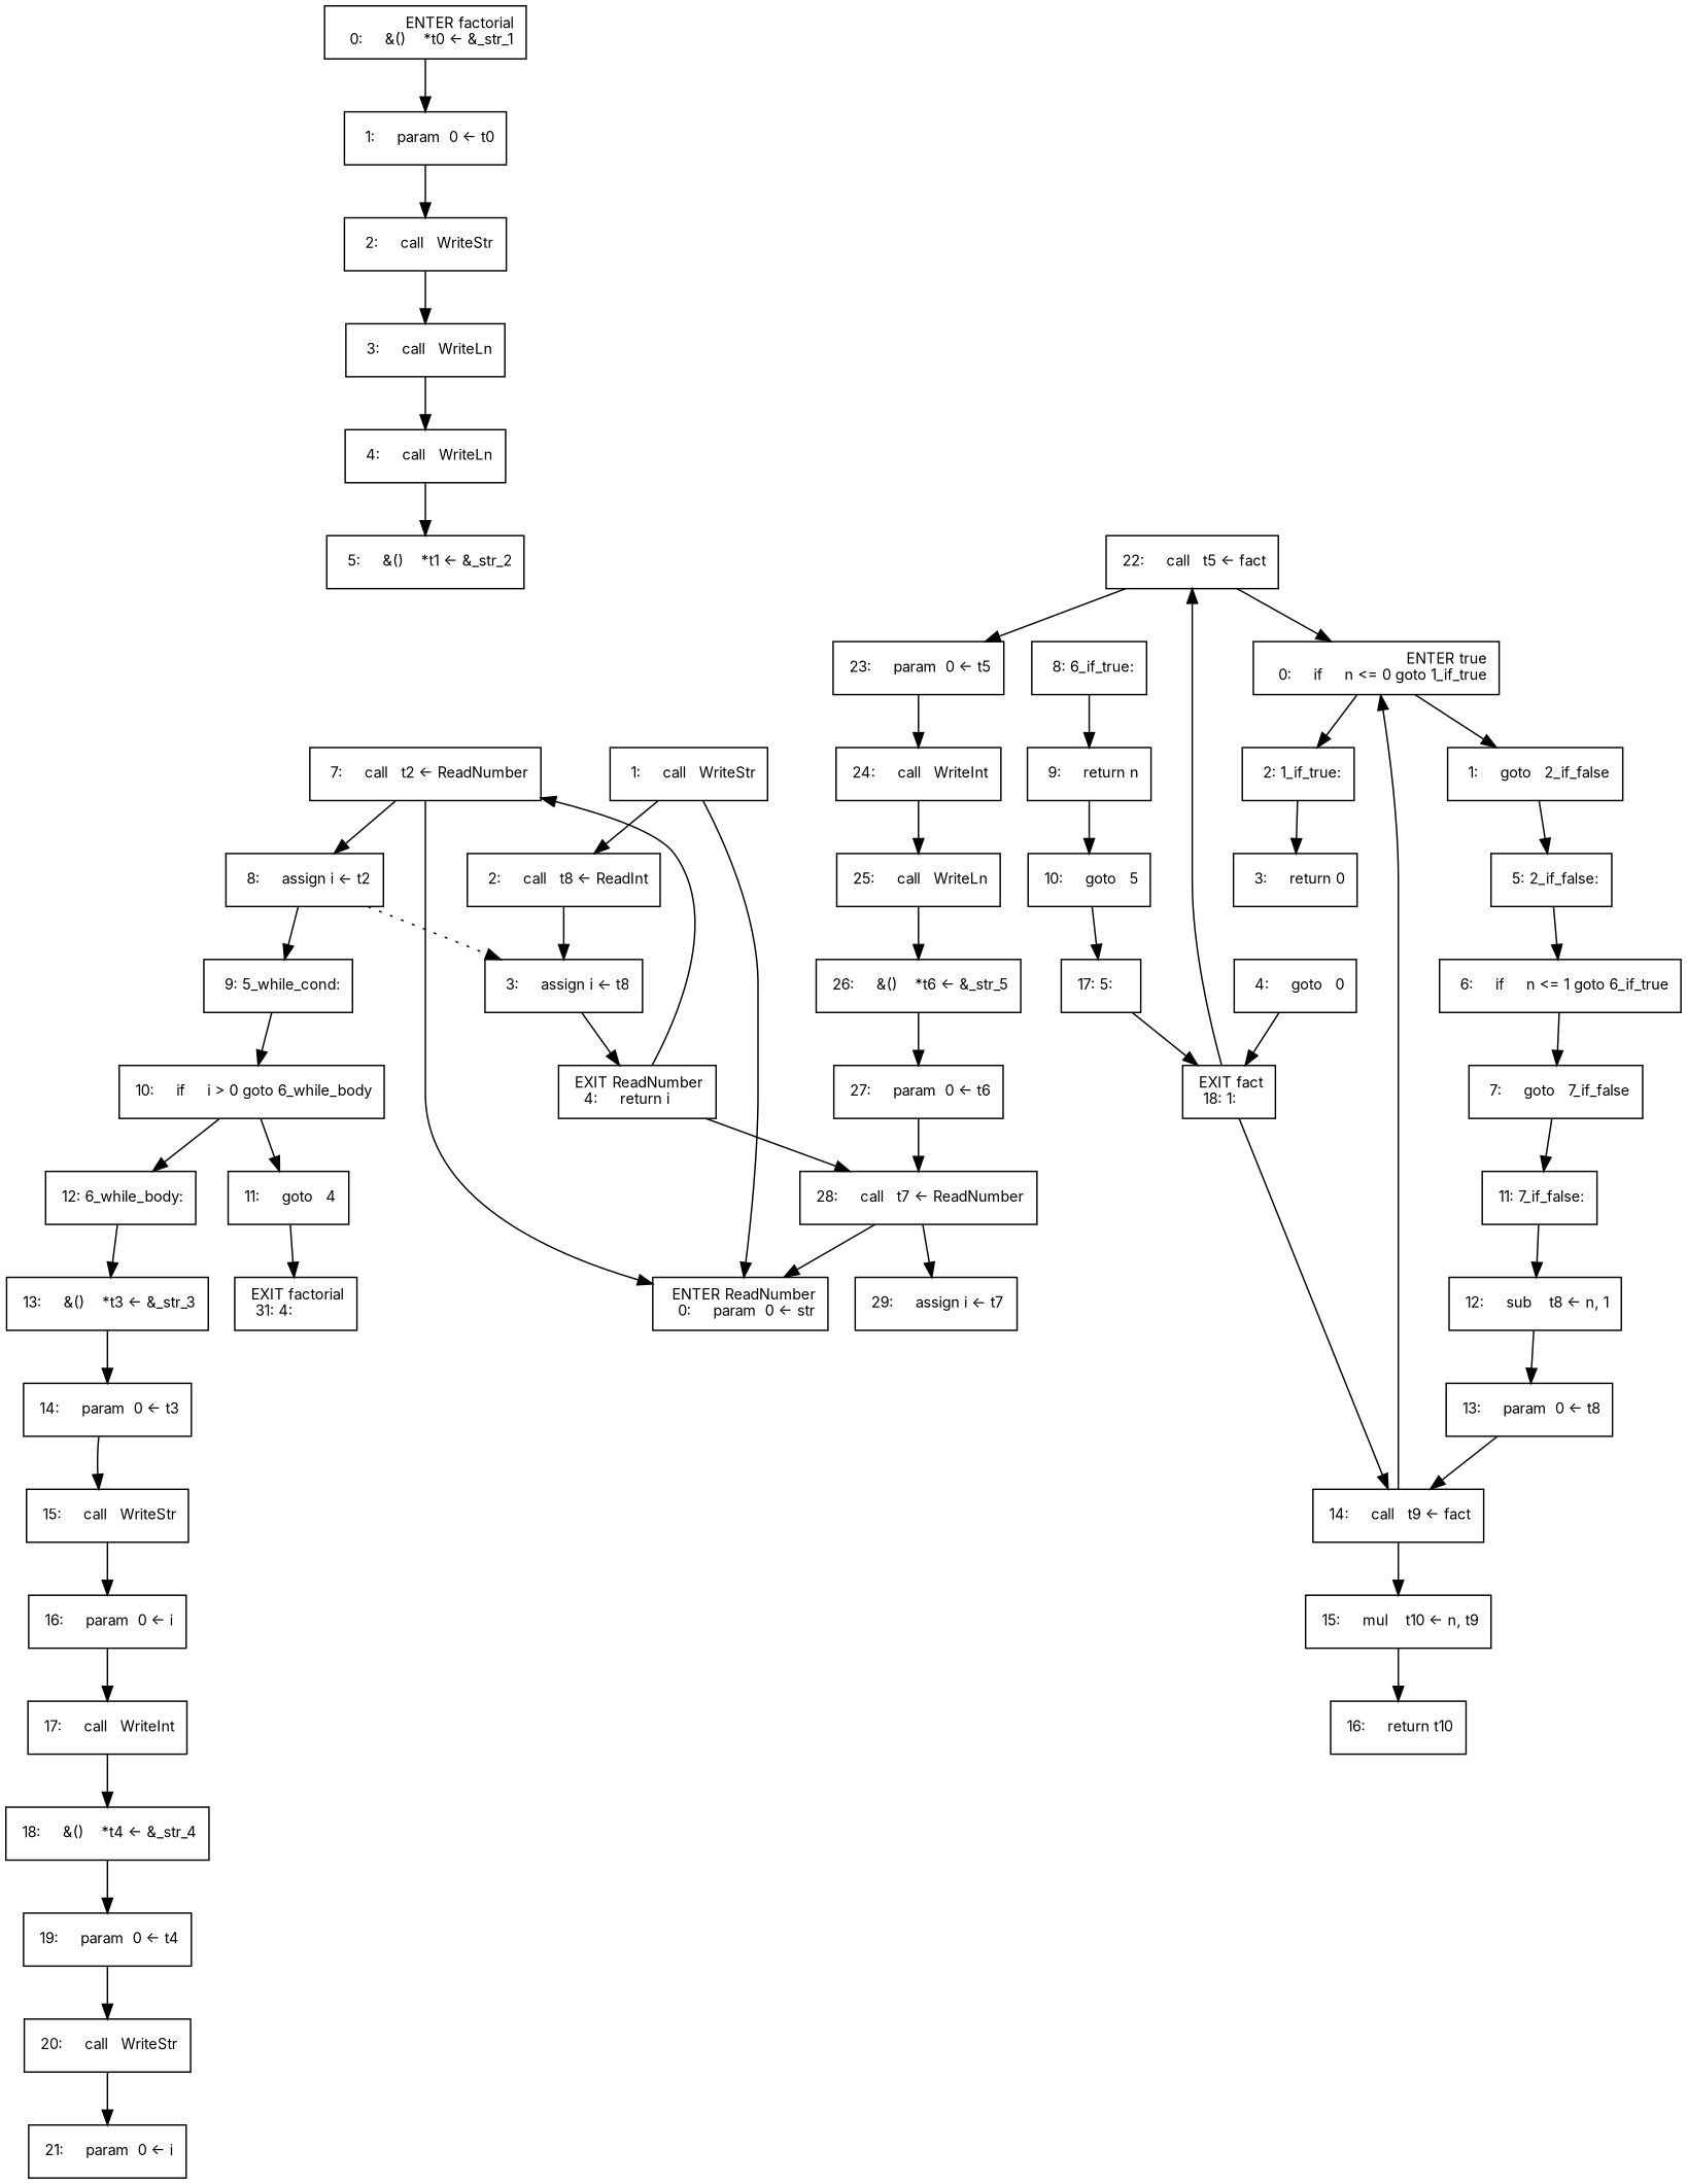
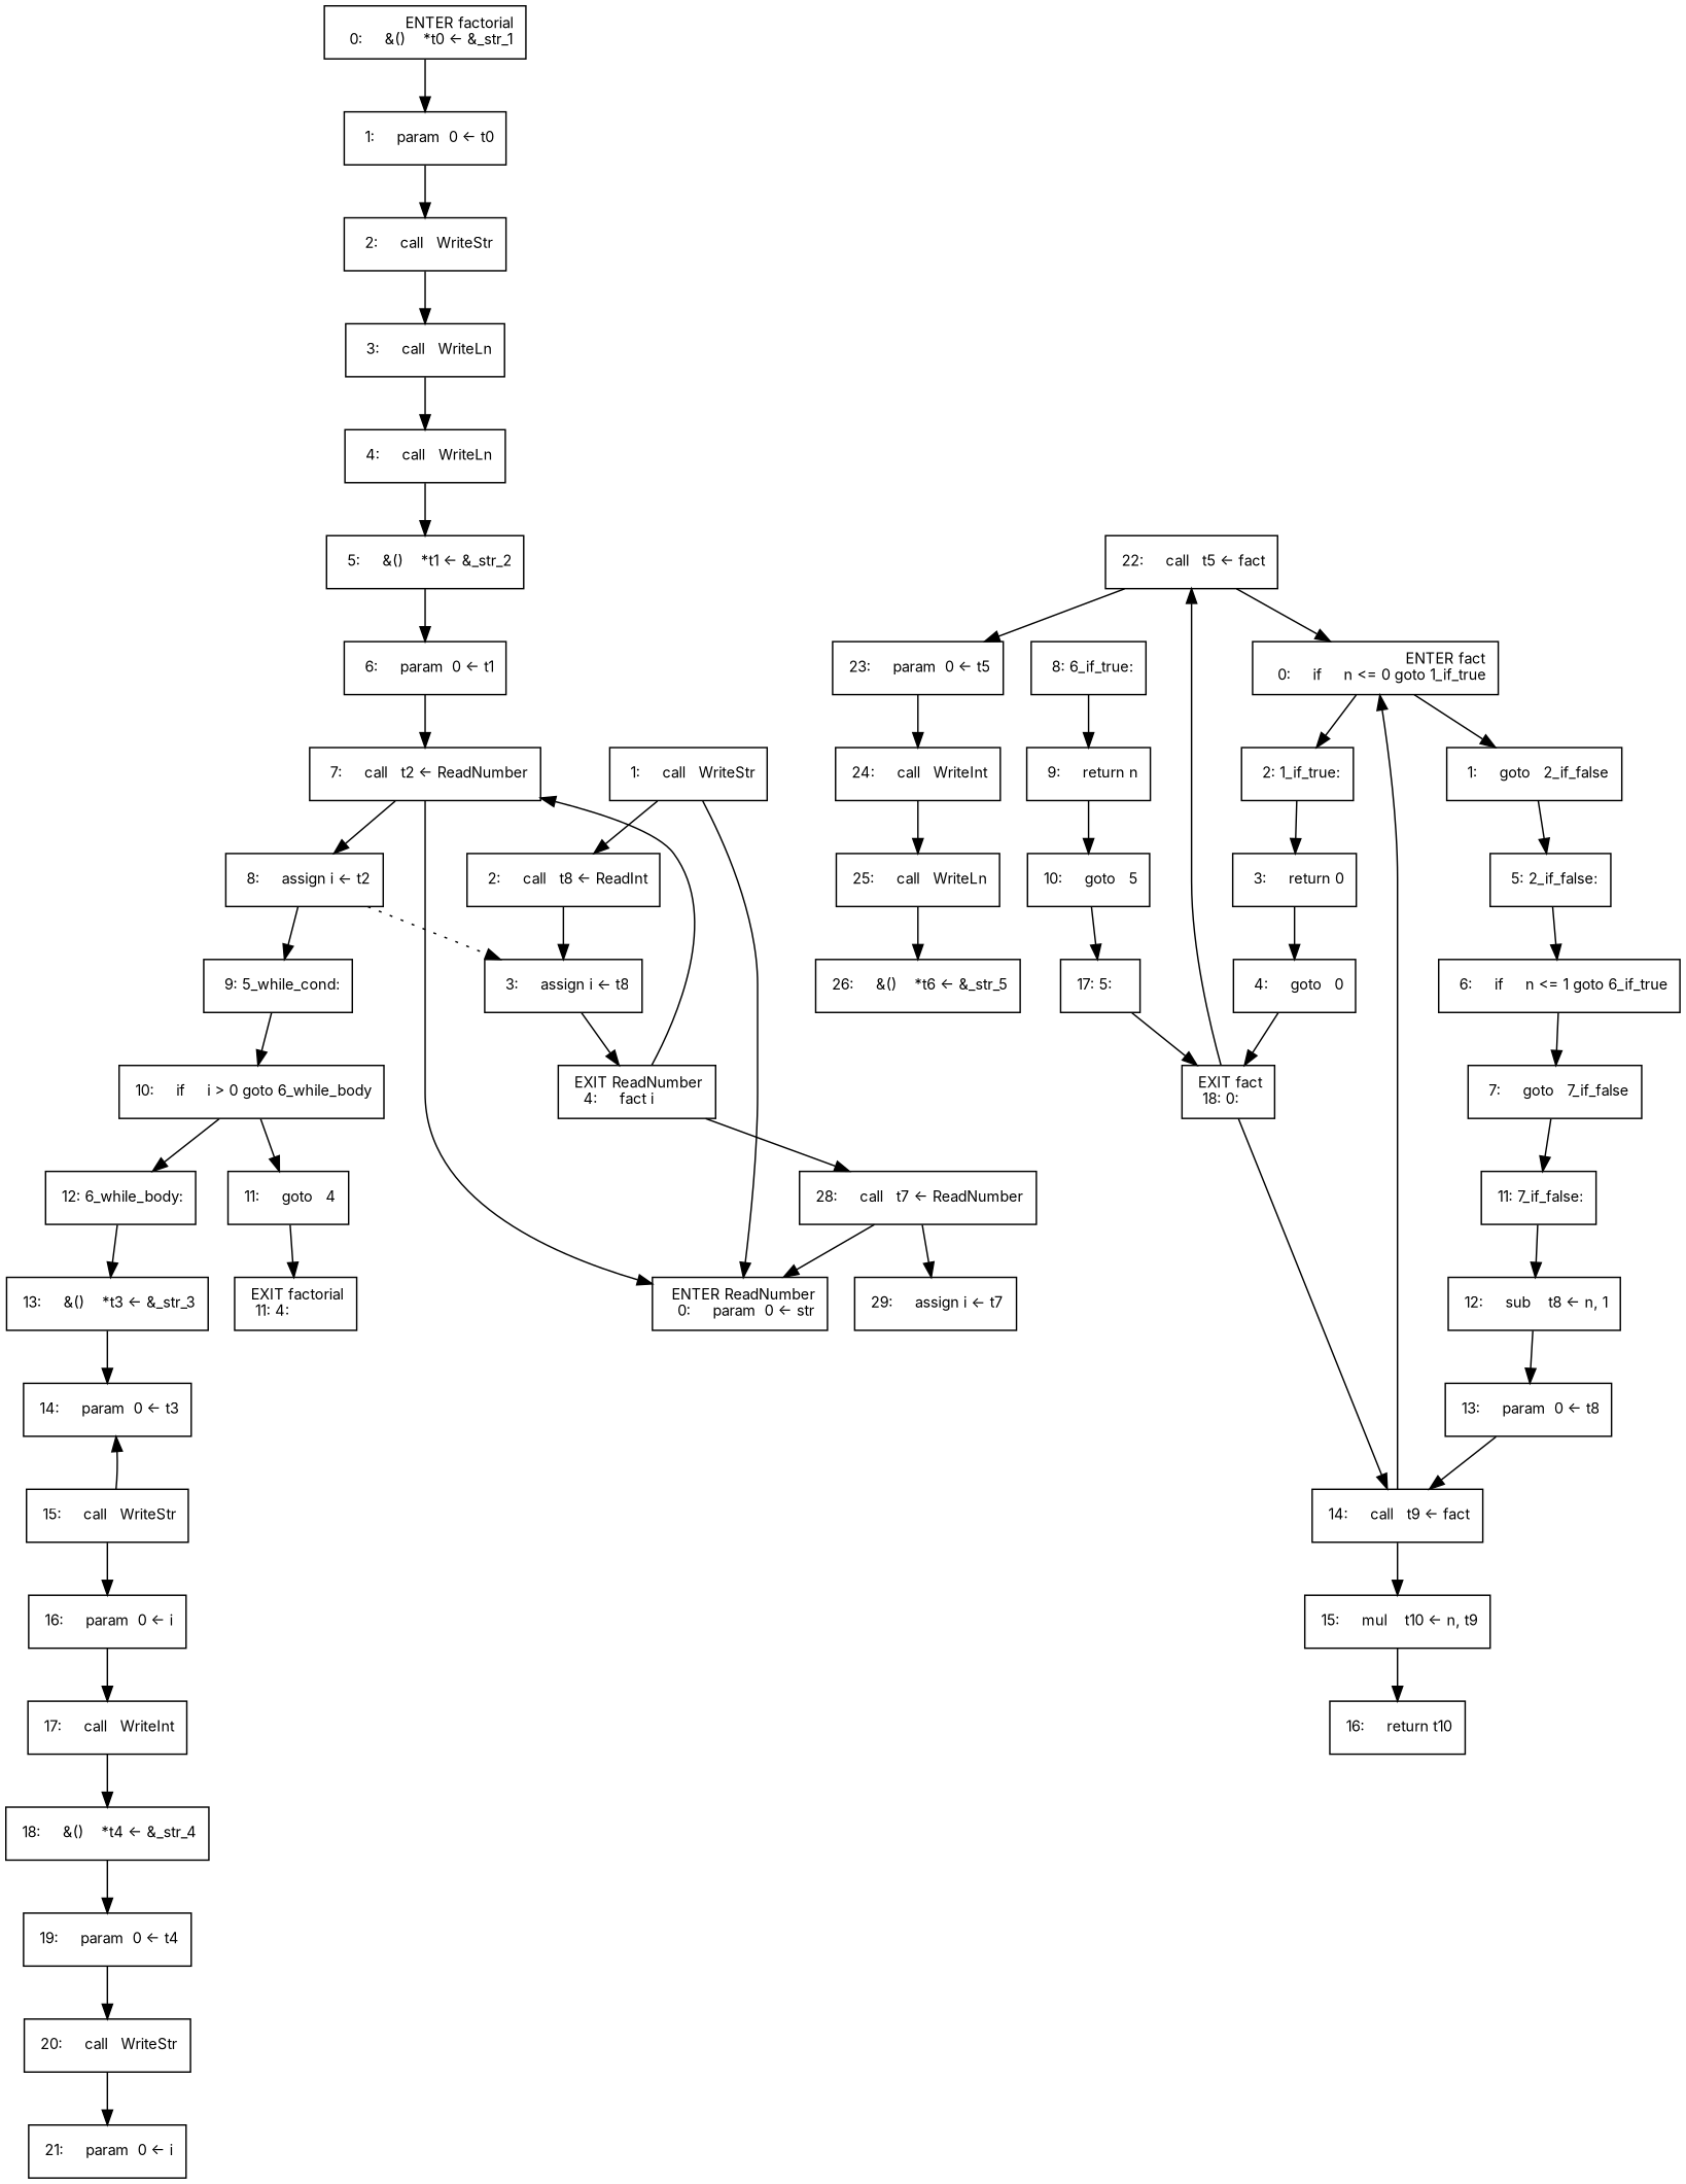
  digraph {
    fontname=Inter
    fontsize=10
    node [fontname=Inter fontsize=10 shape=box]
    edge [fontname=Inter fontsize=10]
    n1 [label=" ENTER factorial\r   0:     &()    *t0 <- &_str_1\l"]
    n2 [label="  1:     param  0 <- t0\l"]
    n3 [label="  2:     call   WriteStr\l"]
    n4 [label="  3:     call   WriteLn\l"]
    n5 [label="  4:     call   WriteLn\l"]
    n6 [label="  5:     &()    *t1 <- &_str_2\l"]
+   n7 [label="  6:     param  0 <- t1\l"]
    n8 [label="  7:     call   t2 <- ReadNumber\l"]
    n9 [label="  8:     assign i <- t2\l"]
    n10 [label=" ENTER ReadNumber\r   0:     param  0 <- str\l"]
    n11 [label="  9: 5_while_cond:\l"]
    n12 [label="  3:     assign i <- t8\l"]
    n13 [label=" 10:     if     i > 0 goto 6_while_body\l"]
-   n14 [label=" EXIT ReadNumber\r   4:     return i\l"]
+   n14 [label=" EXIT ReadNumber\r   4:     fact i\l"]
    n15 [label="  1:     call   WriteStr\l"]
    n16 [label="  2:     call   t8 <- ReadInt\l"]
    n17 [label=" 12: 6_while_body:\l"]
    n18 [label=" 11:     goto   4\l"]
    n19 [label=" 28:     call   t7 <- ReadNumber\l"]
    n20 [label=" 13:     &()    *t3 <- &_str_3\l"]
-   n21 [label=" EXIT factorial\r  31: 4:\l"]
+   n21 [label=" EXIT factorial\r  11: 4:\l"]
    n22 [label=" 14:     param  0 <- t3\l"]
    n23 [label=" 15:     call   WriteStr\l"]
    n24 [label=" 16:     param  0 <- i\l"]
    n25 [label=" 17:     call   WriteInt\l"]
    n26 [label=" 18:     &()    *t4 <- &_str_4\l"]
    n27 [label=" 19:     param  0 <- t4\l"]
    n28 [label=" 20:     call   WriteStr\l"]
    n29 [label=" 21:     param  0 <- i\l"]
    n30 [label=" 22:     call   t5 <- fact\l"]
    n31 [label=" 23:     param  0 <- t5\l"]
-   n32 [label=" ENTER true\r   0:     if     n <= 0 goto 1_if_true\l"]
+   n32 [label=" ENTER fact\r   0:     if     n <= 0 goto 1_if_true\l"]
    n33 [label=" 24:     call   WriteInt\l"]
    n34 [label="  2: 1_if_true:\l"]
    n35 [label="  1:     goto   2_if_false\l"]
    n36 [label=" 25:     call   WriteLn\l"]
    n37 [label="  3:     return 0\l"]
    n38 [label="  5: 2_if_false:\l"]
    n39 [label=" 26:     &()    *t6 <- &_str_5\l"]
-   n40 [label=" 27:     param  0 <- t6\l"]
    n41 [label=" 29:     assign i <- t7\l"]
    n42 [label="  4:     goto   0\l"]
    n43 [label="  6:     if     n <= 1 goto 6_if_true\l"]
    n44 [label="  7:     goto   7_if_false\l"]
-   n45 [label=" EXIT fact\r  18: 1:\l"]
+   n45 [label=" EXIT fact\r  18: 0:\l"]
    n46 [label=" 14:     call   t9 <- fact\l"]
    n47 [label=" 15:     mul    t10 <- n, t9\l"]
    n48 [label="  8: 6_if_true:\l"]
    n49 [label="  9:     return n\l"]
    n50 [label=" 11: 7_if_false:\l"]
    n51 [label=" 10:     goto   5\l"]
    n52 [label=" 12:     sub    t8 <- n, 1\l"]
    n53 [label=" 13:     param  0 <- t8\l"]
    n54 [label=" 17: 5:\l"]
    n55 [label=" 16:     return t10\l"]
    n1 -> n2
    n2 -> n3
    n3 -> n4
    n4 -> n5
    n5 -> n6
+   n6 -> n7
+   n7 -> n8
    n8 -> n9
    n8 -> n10
    n9 -> n11
    n9 -> n12 [style=dotted]
    n11 -> n13
    n12 -> n14
    n13 -> n17
    n13 -> n18
    n14 -> n8
    n14 -> n19
    n15 -> n10
    n15 -> n16
    n16 -> n12
    n17 -> n20
    n18 -> n21
    n19 -> n10
    n19 -> n41
    n20 -> n22
-   n22 -> n23
+   n23 -> n22
    n23 -> n24
    n24 -> n25
    n25 -> n26
    n26 -> n27
    n27 -> n28
    n28 -> n29
    n30 -> n31
    n30 -> n32
    n31 -> n33
    n32 -> n34
    n32 -> n35
    n33 -> n36
    n34 -> n37
    n35 -> n38
    n36 -> n39
+   n37 -> n42
    n38 -> n43
-   n39 -> n40
-   n40 -> n19
    n42 -> n45
    n43 -> n44
    n44 -> n50
    n45 -> n30
    n45 -> n46
    n46 -> n32
    n46 -> n47
    n47 -> n55
    n48 -> n49
    n49 -> n51
    n50 -> n52
    n51 -> n54
    n52 -> n53
    n53 -> n46
    n54 -> n45
  }
